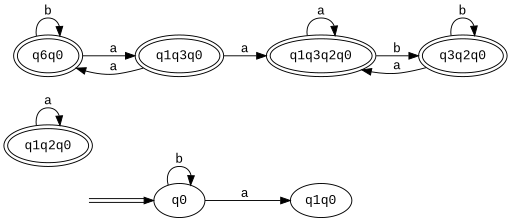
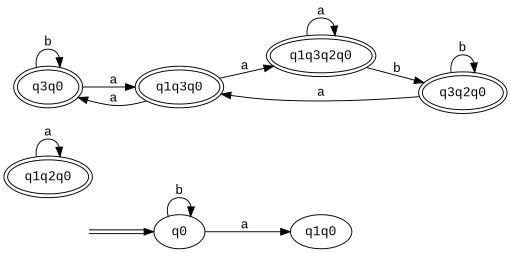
  digraph {
    fontname="Liberation Mono"
    rankdir=LR
    node [fontname="Liberation Mono" peripheries=2]
    edge [fontname="Liberation Mono"]
    n1 [label=q0 peripheries=""]
    n2 [label=q1q0 peripheries=""]
    n3 [label=q1q2q0]
-   n4 [label=q6q0]
+   n4 [label=q3q0]
    n5 [label=q1q3q0]
    n6 [label=q3q2q0]
    n7 [label=q1q3q2q0]
    start0 [style=invis peripheries=""]
    n1 -> n1 [label=b]
    n1 -> n2 [label=a]
    n3 -> n3 [label=a]
    n4 -> n4 [label=b]
    n4 -> n5 [label=a]
    n5 -> n4 [label=a]
    n5 -> n7 [label=a]
    n6 -> n6 [label=b]
-   n6 -> n7 [label=a]
+   n6 -> n5 [label=a]
    n7 -> n6 [label=b]
    n7 -> n7 [label=a]
    start0 -> n1 [color="black:white:black"]
  }
